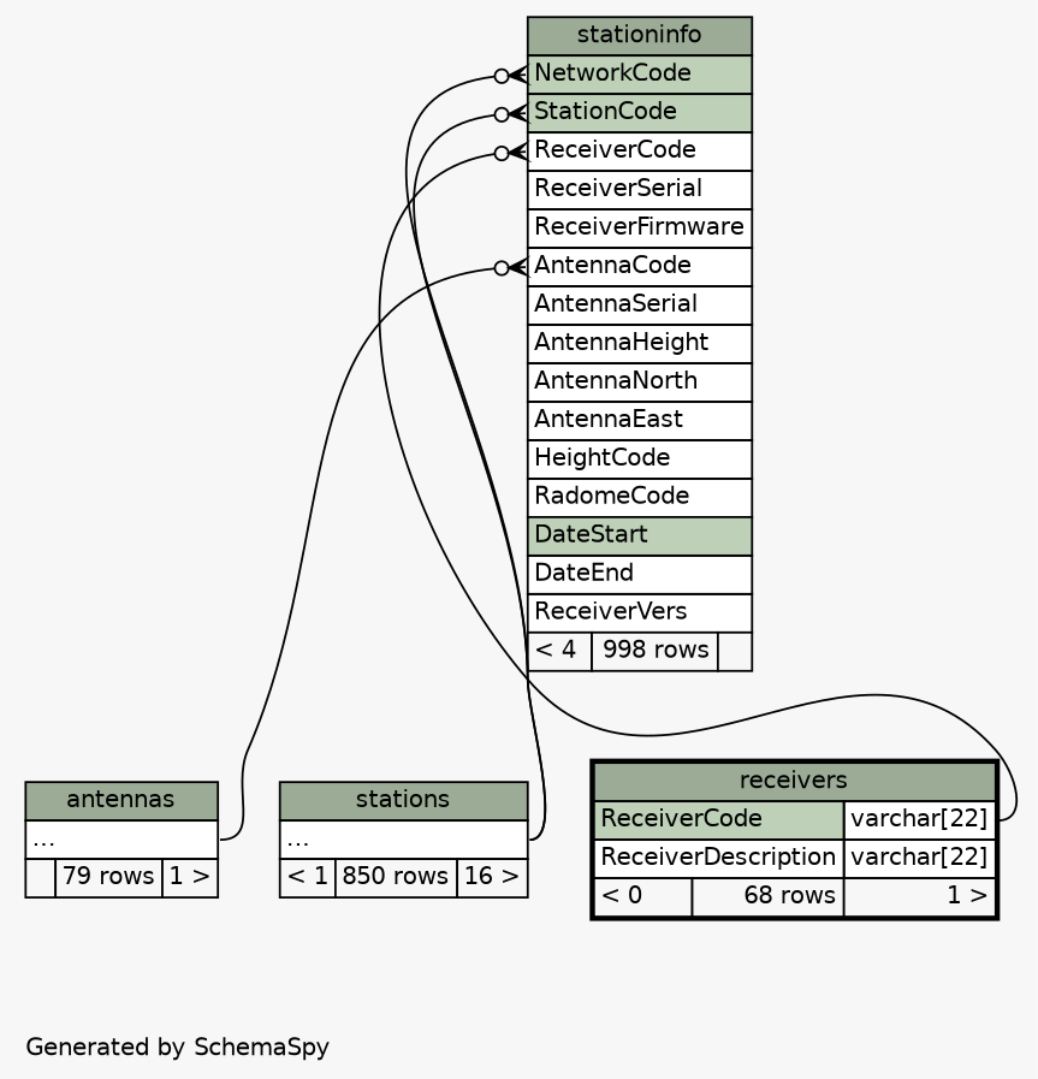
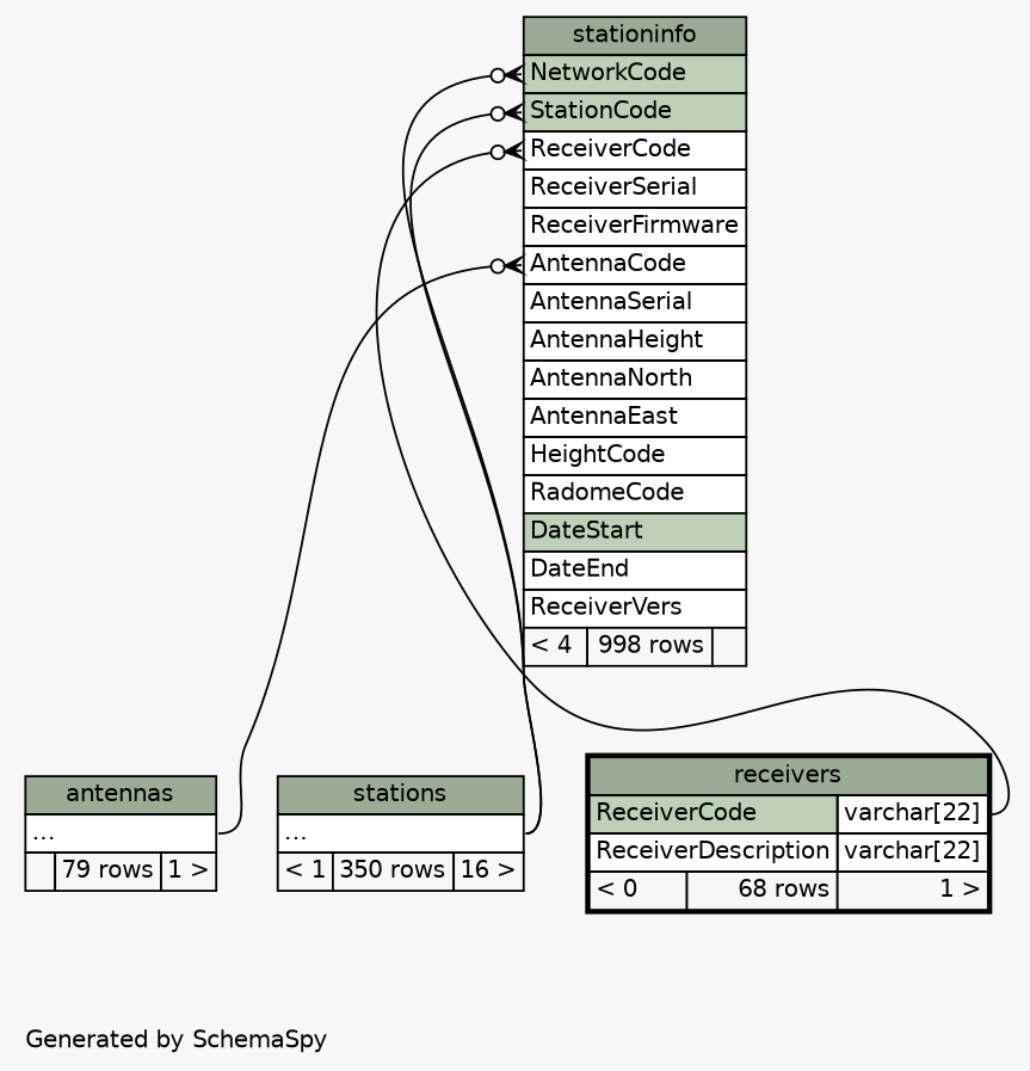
  digraph {
    bgcolor="#f7f7f7"
    fontname=Helvetica
    fontsize=11
    label="\nGenerated by SchemaSpy"
    labeljust=l
    nodesep=0.18
    rankdir=TB
    ranksep=0.46
    node [fontname=Helvetica fontsize=11 shape=plaintext]
    edge [arrowhead=none arrowsize=0.8 arrowtail=crowodot dir=back headport="elipses:e"]
    n1 [label=<     <TABLE BORDER="0" CELLBORDER="1" CELLSPACING="0" BGCOLOR="#ffffff">       <TR><TD COLSPAN="3" BGCOLOR="#9bab96" ALIGN="CENTER">stationinfo</TD></TR>       <TR><TD PORT="NetworkCode" COLSPAN="3" BGCOLOR="#bed1b8" ALIGN="LEFT">NetworkCode</TD></TR>       <TR><TD PORT="StationCode" COLSPAN="3" BGCOLOR="#bed1b8" ALIGN="LEFT">StationCode</TD></TR>       <TR><TD PORT="ReceiverCode" COLSPAN="3" ALIGN="LEFT">ReceiverCode</TD></TR>       <TR><TD PORT="ReceiverSerial" COLSPAN="3" ALIGN="LEFT">ReceiverSerial</TD></TR>       <TR><TD PORT="ReceiverFirmware" COLSPAN="3" ALIGN="LEFT">ReceiverFirmware</TD></TR>       <TR><TD PORT="AntennaCode" COLSPAN="3" ALIGN="LEFT">AntennaCode</TD></TR>       <TR><TD PORT="AntennaSerial" COLSPAN="3" ALIGN="LEFT">AntennaSerial</TD></TR>       <TR><TD PORT="AntennaHeight" COLSPAN="3" ALIGN="LEFT">AntennaHeight</TD></TR>       <TR><TD PORT="AntennaNorth" COLSPAN="3" ALIGN="LEFT">AntennaNorth</TD></TR>       <TR><TD PORT="AntennaEast" COLSPAN="3" ALIGN="LEFT">AntennaEast</TD></TR>       <TR><TD PORT="HeightCode" COLSPAN="3" ALIGN="LEFT">HeightCode</TD></TR>       <TR><TD PORT="RadomeCode" COLSPAN="3" ALIGN="LEFT">RadomeCode</TD></TR>       <TR><TD PORT="DateStart" COLSPAN="3" BGCOLOR="#bed1b8" ALIGN="LEFT">DateStart</TD></TR>       <TR><TD PORT="DateEnd" COLSPAN="3" ALIGN="LEFT">DateEnd</TD></TR>       <TR><TD PORT="ReceiverVers" COLSPAN="3" ALIGN="LEFT">ReceiverVers</TD></TR>       <TR><TD ALIGN="LEFT" BGCOLOR="#f7f7f7">&lt; 4</TD><TD ALIGN="RIGHT" BGCOLOR="#f7f7f7">998 rows</TD><TD ALIGN="RIGHT" BGCOLOR="#f7f7f7">  </TD></TR>     </TABLE>>]
    n2 [label=<     <TABLE BORDER="0" CELLBORDER="1" CELLSPACING="0" BGCOLOR="#ffffff">       <TR><TD COLSPAN="3" BGCOLOR="#9bab96" ALIGN="CENTER">antennas</TD></TR>       <TR><TD PORT="elipses" COLSPAN="3" ALIGN="LEFT">...</TD></TR>       <TR><TD ALIGN="LEFT" BGCOLOR="#f7f7f7">  </TD><TD ALIGN="RIGHT" BGCOLOR="#f7f7f7">79 rows</TD><TD ALIGN="RIGHT" BGCOLOR="#f7f7f7">1 &gt;</TD></TR>     </TABLE>>]
-   n3 [label=<     <TABLE BORDER="0" CELLBORDER="1" CELLSPACING="0" BGCOLOR="#ffffff">       <TR><TD COLSPAN="3" BGCOLOR="#9bab96" ALIGN="CENTER">stations</TD></TR>       <TR><TD PORT="elipses" COLSPAN="3" ALIGN="LEFT">...</TD></TR>       <TR><TD ALIGN="LEFT" BGCOLOR="#f7f7f7">&lt; 1</TD><TD ALIGN="RIGHT" BGCOLOR="#f7f7f7">850 rows</TD><TD ALIGN="RIGHT" BGCOLOR="#f7f7f7">16 &gt;</TD></TR>     </TABLE>>]
+   n3 [label=<     <TABLE BORDER="0" CELLBORDER="1" CELLSPACING="0" BGCOLOR="#ffffff">       <TR><TD COLSPAN="3" BGCOLOR="#9bab96" ALIGN="CENTER">stations</TD></TR>       <TR><TD PORT="elipses" COLSPAN="3" ALIGN="LEFT">...</TD></TR>       <TR><TD ALIGN="LEFT" BGCOLOR="#f7f7f7">&lt; 1</TD><TD ALIGN="RIGHT" BGCOLOR="#f7f7f7">350 rows</TD><TD ALIGN="RIGHT" BGCOLOR="#f7f7f7">16 &gt;</TD></TR>     </TABLE>>]
    n4 [label=<     <TABLE BORDER="2" CELLBORDER="1" CELLSPACING="0" BGCOLOR="#ffffff">       <TR><TD COLSPAN="3" BGCOLOR="#9bab96" ALIGN="CENTER">receivers</TD></TR>       <TR><TD PORT="ReceiverCode" COLSPAN="2" BGCOLOR="#bed1b8" ALIGN="LEFT">ReceiverCode</TD><TD PORT="ReceiverCode.type" ALIGN="LEFT">varchar[22]</TD></TR>       <TR><TD PORT="ReceiverDescription" COLSPAN="2" ALIGN="LEFT">ReceiverDescription</TD><TD PORT="ReceiverDescription.type" ALIGN="LEFT">varchar[22]</TD></TR>       <TR><TD ALIGN="LEFT" BGCOLOR="#f7f7f7">&lt; 0</TD><TD ALIGN="RIGHT" BGCOLOR="#f7f7f7">68 rows</TD><TD ALIGN="RIGHT" BGCOLOR="#f7f7f7">1 &gt;</TD></TR>     </TABLE>>]
    n1 -> n2 [tailport="AntennaCode:w"]
    n1 -> n3 [tailport="NetworkCode:w"]
    n1 -> n3 [tailport="StationCode:w"]
    n1 -> n4 [headport="ReceiverCode.type:e" tailport="ReceiverCode:w"]
  }
